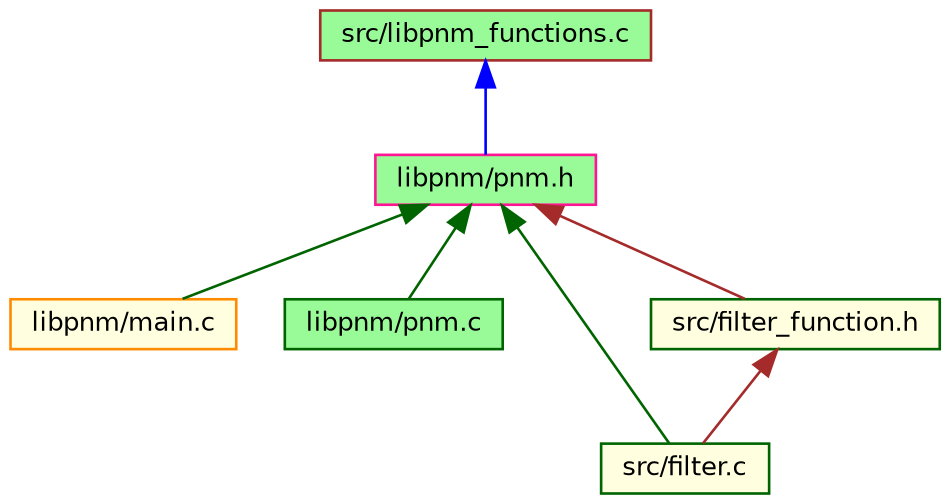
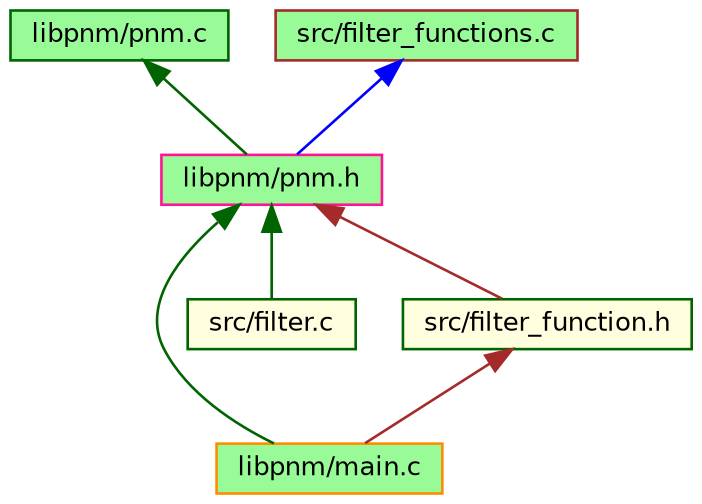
  digraph {
    node [color=darkgreen fillcolor=palegreen fontname=Helvetica fontsize=10 shape=box style=filled]
    edge [color=darkgreen dir=back fontname=Helvetica fontsize=10 labelfontname=Helvetica labelfontsize=10 style=solid]
    n1 [color=deeppink fontcolor=black height=0.2 label="libpnm/pnm.h" width=0.4]
-   n2 [color=darkorange fillcolor=lightyellow height=0.2 label="libpnm/main.c" width=0.4]
+   n2 [color=darkorange height=0.2 label="libpnm/main.c" width=0.4]
    n3 [height=0.2 label="libpnm/pnm.c" width=0.4]
    n4 [fillcolor=lightyellow height=0.2 label="src/filter.c" width=0.4]
    n5 [fillcolor=lightyellow height=0.2 label="src/filter_function.h" width=0.4]
-   n6 [color=brown height=0.2 label="src/libpnm_functions.c" width=0.4]
+   n6 [color=brown height=0.2 label="src/filter_functions.c" width=0.4]
    n1 -> n2
-   n1 -> n3
+   n3 -> n1
    n1 -> n4
    n1 -> n5 [color=brown]
-   n5 -> n4 [color=brown]
+   n5 -> n2 [color=brown]
    n6 -> n1 [color=blue]
  }
